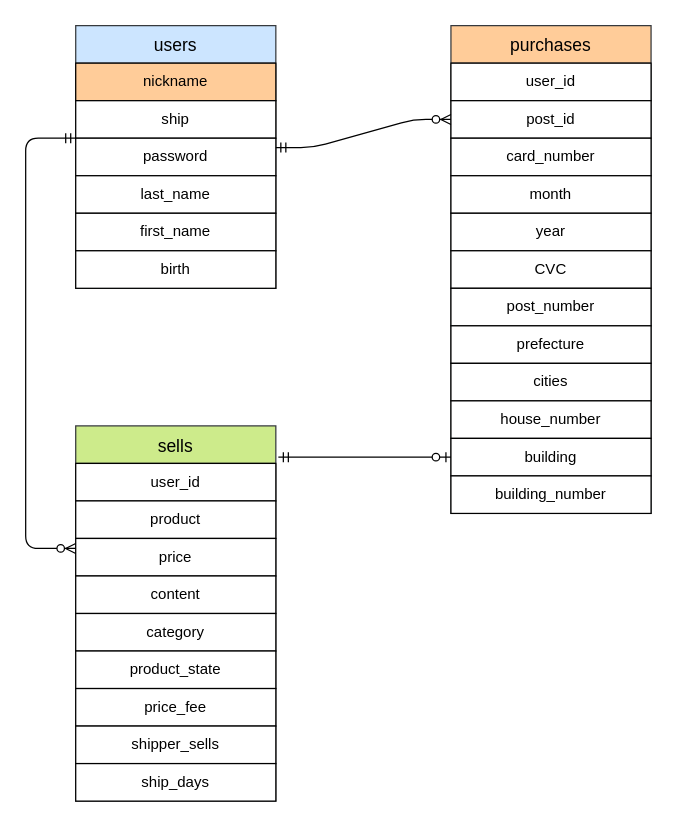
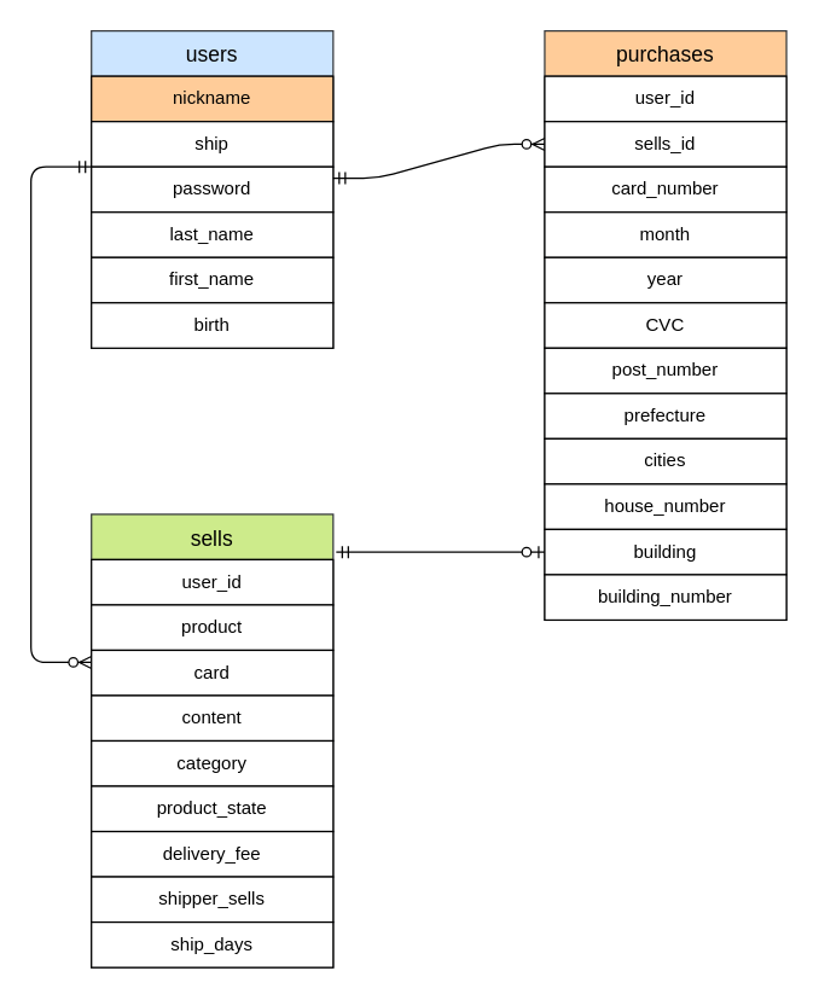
  <mxCell id="0" />
  <mxCell id="1" parent="0" />
  <mxCell id="2" value="users" style="swimlane;fontStyle=0;childLayout=stackLayout;horizontal=1;startSize=30;horizontalStack=0;resizeParent=1;resizeParentMax=0;resizeLast=0;collapsible=1;marginBottom=0;align=center;fontSize=14;rounded=0;shadow=0;glass=0;strokeWidth=1;perimeterSpacing=0;fillColor=#cce5ff;strokeColor=#36393d;" vertex="1" parent="1"><mxGeometry x="60" y="20" width="160" height="210" as="geometry" /></mxCell>
  <mxCell id="3" value="nickname" style="rounded=0;whiteSpace=wrap;html=1;shadow=0;glass=0;fillColor=#ffcc99;" vertex="1" parent="2"><mxGeometry y="30" width="160" height="30" as="geometry" /></mxCell>
  <mxCell id="4" value="ship" style="rounded=0;whiteSpace=wrap;html=1;shadow=0;glass=0;" vertex="1" parent="2"><mxGeometry y="60" width="160" height="30" as="geometry" /></mxCell>
  <mxCell id="5" value="password" style="rounded=0;whiteSpace=wrap;html=1;shadow=0;glass=0;strokeWidth=1;fillColor=#ffffff;gradientColor=none;" vertex="1" parent="2"><mxGeometry y="90" width="160" height="30" as="geometry" /></mxCell>
  <mxCell id="6" value="last_name" style="rounded=0;whiteSpace=wrap;html=1;shadow=0;glass=0;strokeWidth=1;fillColor=#ffffff;gradientColor=none;" vertex="1" parent="2"><mxGeometry y="120" width="160" height="30" as="geometry" /></mxCell>
  <mxCell id="7" value="first_name" style="rounded=0;whiteSpace=wrap;html=1;shadow=0;glass=0;strokeWidth=1;fillColor=#ffffff;gradientColor=none;" vertex="1" parent="2"><mxGeometry y="150" width="160" height="30" as="geometry" /></mxCell>
  <mxCell id="8" value="birth" style="rounded=0;whiteSpace=wrap;html=1;shadow=0;glass=0;strokeWidth=1;fillColor=#ffffff;gradientColor=none;" vertex="1" parent="2"><mxGeometry y="180" width="160" height="30" as="geometry" /></mxCell>
  <mxCell id="9" value="purchases" style="swimlane;fontStyle=0;childLayout=stackLayout;horizontal=1;startSize=30;horizontalStack=0;resizeParent=1;resizeParentMax=0;resizeLast=0;collapsible=1;marginBottom=0;align=center;fontSize=14;rounded=0;shadow=0;glass=0;strokeWidth=1;fillColor=#ffcc99;strokeColor=#36393d;" vertex="1" parent="1"><mxGeometry x="360" y="20" width="160" height="390" as="geometry" /></mxCell>
  <mxCell id="10" value="user_id" style="rounded=0;whiteSpace=wrap;html=1;shadow=0;glass=0;strokeWidth=1;fillColor=#ffffff;gradientColor=none;" vertex="1" parent="9"><mxGeometry y="30" width="160" height="30" as="geometry" /></mxCell>
- <mxCell id="11" value="post_id" style="rounded=0;whiteSpace=wrap;html=1;shadow=0;glass=0;strokeWidth=1;fillColor=#ffffff;gradientColor=none;" vertex="1" parent="9"><mxGeometry y="60" width="160" height="30" as="geometry" /></mxCell>
+ <mxCell id="11" value="sells_id" style="rounded=0;whiteSpace=wrap;html=1;shadow=0;glass=0;strokeWidth=1;fillColor=#ffffff;gradientColor=none;" vertex="1" parent="9"><mxGeometry y="60" width="160" height="30" as="geometry" /></mxCell>
  <mxCell id="12" value="card_number" style="rounded=0;whiteSpace=wrap;html=1;shadow=0;glass=0;strokeWidth=1;fillColor=#ffffff;gradientColor=none;" vertex="1" parent="9"><mxGeometry y="90" width="160" height="30" as="geometry" /></mxCell>
  <mxCell id="13" value="month" style="rounded=0;whiteSpace=wrap;html=1;shadow=0;glass=0;strokeWidth=1;fillColor=#ffffff;gradientColor=none;" vertex="1" parent="9"><mxGeometry y="120" width="160" height="30" as="geometry" /></mxCell>
  <mxCell id="14" value="year" style="rounded=0;whiteSpace=wrap;html=1;shadow=0;glass=0;strokeWidth=1;fillColor=#ffffff;gradientColor=none;" vertex="1" parent="9"><mxGeometry y="150" width="160" height="30" as="geometry" /></mxCell>
  <mxCell id="15" value="CVC" style="rounded=0;whiteSpace=wrap;html=1;shadow=0;glass=0;strokeWidth=1;fillColor=#ffffff;gradientColor=none;" vertex="1" parent="9"><mxGeometry y="180" width="160" height="30" as="geometry" /></mxCell>
  <mxCell id="16" value="post_number" style="rounded=0;whiteSpace=wrap;html=1;shadow=0;glass=0;strokeWidth=1;fillColor=#ffffff;gradientColor=none;" vertex="1" parent="9"><mxGeometry y="210" width="160" height="30" as="geometry" /></mxCell>
  <mxCell id="17" value="prefecture" style="rounded=0;whiteSpace=wrap;html=1;shadow=0;glass=0;strokeWidth=1;fillColor=#ffffff;gradientColor=none;" vertex="1" parent="9"><mxGeometry y="240" width="160" height="30" as="geometry" /></mxCell>
  <mxCell id="18" value="cities" style="rounded=0;whiteSpace=wrap;html=1;shadow=0;glass=0;strokeWidth=1;fillColor=#ffffff;gradientColor=none;" vertex="1" parent="9"><mxGeometry y="270" width="160" height="30" as="geometry" /></mxCell>
  <mxCell id="19" value="house_number" style="rounded=0;whiteSpace=wrap;html=1;shadow=0;glass=0;strokeWidth=1;fillColor=#ffffff;gradientColor=none;" vertex="1" parent="9"><mxGeometry y="300" width="160" height="30" as="geometry" /></mxCell>
  <mxCell id="20" value="building" style="rounded=0;whiteSpace=wrap;html=1;shadow=0;glass=0;strokeWidth=1;fillColor=#ffffff;gradientColor=none;" vertex="1" parent="9"><mxGeometry y="330" width="160" height="30" as="geometry" /></mxCell>
  <mxCell id="21" value="building_number" style="rounded=0;whiteSpace=wrap;html=1;shadow=0;glass=0;strokeWidth=1;fillColor=#ffffff;gradientColor=none;" vertex="1" parent="9"><mxGeometry y="360" width="160" height="30" as="geometry" /></mxCell>
  <mxCell id="22" value="" style="rounded=0;whiteSpace=wrap;html=1;shadow=0;glass=0;strokeWidth=1;fillColor=#ffffff;gradientColor=none;" vertex="1" parent="9"><mxGeometry y="390" width="160" as="geometry" /></mxCell>
  <mxCell id="23" value="sells" style="swimlane;fontStyle=0;childLayout=stackLayout;horizontal=1;startSize=30;horizontalStack=0;resizeParent=1;resizeParentMax=0;resizeLast=0;collapsible=1;marginBottom=0;align=center;fontSize=14;rounded=0;shadow=0;glass=0;fillColor=#cdeb8b;strokeColor=#36393d;" vertex="1" parent="1"><mxGeometry x="60" y="340" width="160" height="300" as="geometry"><mxRectangle x="430" y="400" width="50" height="26" as="alternateBounds" /></mxGeometry></mxCell>
  <mxCell id="24" value="user_id" style="rounded=0;whiteSpace=wrap;html=1;shadow=0;glass=0;strokeWidth=1;fillColor=#ffffff;gradientColor=none;" vertex="1" parent="23"><mxGeometry y="30" width="160" height="30" as="geometry" /></mxCell>
  <mxCell id="25" value="product" style="rounded=0;whiteSpace=wrap;html=1;shadow=0;glass=0;strokeWidth=1;fillColor=#ffffff;gradientColor=none;" vertex="1" parent="23"><mxGeometry y="60" width="160" height="30" as="geometry" /></mxCell>
- <mxCell id="26" value="price" style="rounded=0;whiteSpace=wrap;html=1;shadow=0;glass=0;strokeWidth=1;fillColor=#ffffff;gradientColor=none;" vertex="1" parent="23"><mxGeometry y="90" width="160" height="30" as="geometry" /></mxCell>
+ <mxCell id="26" value="card" style="rounded=0;whiteSpace=wrap;html=1;shadow=0;glass=0;strokeWidth=1;fillColor=#ffffff;gradientColor=none;" vertex="1" parent="23"><mxGeometry y="90" width="160" height="30" as="geometry" /></mxCell>
  <mxCell id="27" value="content" style="rounded=0;whiteSpace=wrap;html=1;shadow=0;glass=0;strokeWidth=1;fillColor=#ffffff;gradientColor=none;" vertex="1" parent="23"><mxGeometry y="120" width="160" height="30" as="geometry" /></mxCell>
  <mxCell id="28" value="category" style="rounded=0;whiteSpace=wrap;html=1;shadow=0;glass=0;strokeWidth=1;fillColor=#ffffff;gradientColor=none;" vertex="1" parent="23"><mxGeometry y="150" width="160" height="30" as="geometry" /></mxCell>
  <mxCell id="29" value="product_state" style="rounded=0;whiteSpace=wrap;html=1;shadow=0;glass=0;strokeWidth=1;fillColor=#ffffff;gradientColor=none;" vertex="1" parent="23"><mxGeometry y="180" width="160" height="30" as="geometry" /></mxCell>
- <mxCell id="30" value="price_fee" style="rounded=0;whiteSpace=wrap;html=1;shadow=0;glass=0;strokeWidth=1;fillColor=#ffffff;gradientColor=none;" vertex="1" parent="23"><mxGeometry y="210" width="160" height="30" as="geometry" /></mxCell>
+ <mxCell id="30" value="delivery_fee" style="rounded=0;whiteSpace=wrap;html=1;shadow=0;glass=0;strokeWidth=1;fillColor=#ffffff;gradientColor=none;" vertex="1" parent="23"><mxGeometry y="210" width="160" height="30" as="geometry" /></mxCell>
  <mxCell id="31" value="shipper_sells" style="rounded=0;whiteSpace=wrap;html=1;shadow=0;glass=0;strokeWidth=1;fillColor=#ffffff;gradientColor=none;" vertex="1" parent="23"><mxGeometry y="240" width="160" height="30" as="geometry" /></mxCell>
  <mxCell id="32" value="ship_days" style="rounded=0;whiteSpace=wrap;html=1;shadow=0;glass=0;strokeWidth=1;fillColor=#ffffff;gradientColor=none;" vertex="1" parent="23"><mxGeometry y="270" width="160" height="30" as="geometry" /></mxCell>
  <mxCell id="33" value="" style="rounded=0;whiteSpace=wrap;html=1;shadow=0;glass=0;strokeWidth=1;fillColor=#ffffff;gradientColor=none;" vertex="1" parent="23"><mxGeometry y="300" width="160" as="geometry" /></mxCell>
  <mxCell id="34" value="" style="edgeStyle=entityRelationEdgeStyle;fontSize=12;html=1;endArrow=ERzeroToMany;startArrow=ERmandOne;exitX=1;exitY=0.25;exitDx=0;exitDy=0;" edge="1" parent="1" source="5" target="11"><mxGeometry width="100" height="100" relative="1" as="geometry"><mxPoint x="220" y="120" as="sourcePoint" /><mxPoint x="320" y="20" as="targetPoint" /></mxGeometry></mxCell>
  <mxCell id="35" value="" style="fontSize=12;html=1;endArrow=ERzeroToMany;startArrow=ERmandOne;exitX=0;exitY=0;exitDx=0;exitDy=0;" edge="1" parent="1" source="5"><mxGeometry width="100" height="100" relative="1" as="geometry"><mxPoint x="-20" y="100" as="sourcePoint" /><mxPoint x="60" y="438" as="targetPoint" /><Array as="points"><mxPoint x="20" y="110" /><mxPoint x="20" y="438" /></Array></mxGeometry></mxCell>
  <mxCell id="36" value="" style="edgeStyle=entityRelationEdgeStyle;fontSize=12;html=1;endArrow=ERzeroToOne;startArrow=ERmandOne;entryX=0;entryY=0.5;entryDx=0;entryDy=0;" edge="1" parent="1" target="20"><mxGeometry width="100" height="100" relative="1" as="geometry"><mxPoint x="222" y="365" as="sourcePoint" /><mxPoint x="320" y="290" as="targetPoint" /></mxGeometry></mxCell>
